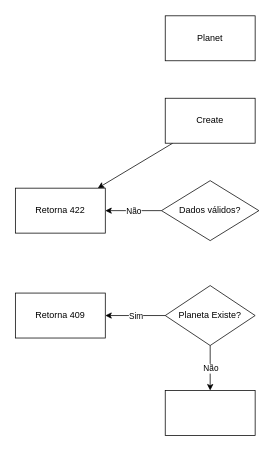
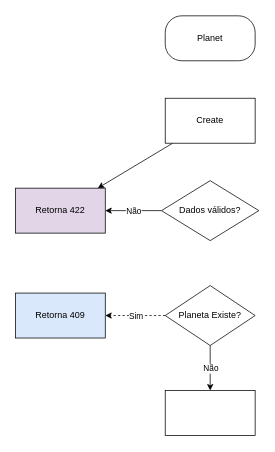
  <mxCell id="0" />
  <mxCell id="1" parent="0" />
- <mxCell id="2" value="Planet" style="whiteSpace=wrap;html=1;arcSize=37;rounded=0;" vertex="1" parent="1"><mxGeometry x="220" y="20" width="120" height="60" as="geometry" /></mxCell>
+ <mxCell id="2" value="Planet" style="rounded=1;whiteSpace=wrap;html=1;arcSize=37;" vertex="1" parent="1"><mxGeometry x="220" y="20" width="120" height="60" as="geometry" /></mxCell>
  <mxCell id="3" value="" style="edgeStyle=none;html=1;" edge="1" parent="1" source="4" target="6"><mxGeometry relative="1" as="geometry" /></mxCell>
  <mxCell id="4" value="Create" style="rounded=0;whiteSpace=wrap;html=1;" vertex="1" parent="1"><mxGeometry x="220" y="130" width="120" height="60" as="geometry" /></mxCell>
  <mxCell id="5" value="Dados válidos?" style="rhombus;whiteSpace=wrap;html=1;" vertex="1" parent="1"><mxGeometry x="215" y="240" width="130" height="80" as="geometry" /></mxCell>
- <mxCell id="6" value="Retorna 422" style="rounded=0;whiteSpace=wrap;html=1;" vertex="1" parent="1"><mxGeometry x="20" y="250" width="120" height="60" as="geometry" /></mxCell>
+ <mxCell id="6" value="Retorna 422" style="rounded=0;whiteSpace=wrap;html=1;fillColor=#e1d5e7;" vertex="1" parent="1"><mxGeometry x="20" y="250" width="120" height="60" as="geometry" /></mxCell>
  <mxCell id="7" value="" style="endArrow=classic;html=1;exitX=0;exitY=0.5;exitDx=0;exitDy=0;entryX=1;entryY=0.5;entryDx=0;entryDy=0;" edge="1" parent="1" source="5" target="6"><mxGeometry relative="1" as="geometry"><mxPoint x="410" y="270" as="sourcePoint" /><mxPoint x="510" y="270" as="targetPoint" /></mxGeometry></mxCell>
  <mxCell id="8" value="Não" style="edgeLabel;resizable=0;html=1;align=center;verticalAlign=middle;" connectable="0" vertex="1" parent="7"><mxGeometry relative="1" as="geometry" /></mxCell>
  <mxCell id="9" value="Planeta Existe?" style="rhombus;whiteSpace=wrap;html=1;" vertex="1" parent="1"><mxGeometry x="220" y="380" width="120" height="80" as="geometry" /></mxCell>
- <mxCell id="10" value="Retorna 409" style="rounded=0;whiteSpace=wrap;html=1;" vertex="1" parent="1"><mxGeometry x="20" y="390" width="120" height="60" as="geometry" /></mxCell>
- <mxCell id="11" value="" style="endArrow=classic;html=1;exitX=0;exitY=0.5;exitDx=0;exitDy=0;entryX=1;entryY=0.5;entryDx=0;entryDy=0;" edge="1" parent="1" target="10" source="9"><mxGeometry relative="1" as="geometry"><mxPoint x="215" y="420" as="sourcePoint" /><mxPoint x="510" y="410" as="targetPoint" /></mxGeometry></mxCell>
+ <mxCell id="10" value="Retorna 409" style="rounded=0;whiteSpace=wrap;html=1;fillColor=#dae8fc;" vertex="1" parent="1"><mxGeometry x="20" y="390" width="120" height="60" as="geometry" /></mxCell>
+ <mxCell id="11" value="" style="endArrow=classic;html=1;exitX=0;exitY=0.5;exitDx=0;exitDy=0;entryX=1;entryY=0.5;entryDx=0;entryDy=0;dashed=1;" edge="1" parent="1" target="10" source="9"><mxGeometry relative="1" as="geometry"><mxPoint x="215" y="420" as="sourcePoint" /><mxPoint x="510" y="410" as="targetPoint" /></mxGeometry></mxCell>
  <mxCell id="12" value="Sim" style="edgeLabel;resizable=0;html=1;align=center;verticalAlign=middle;" connectable="0" vertex="1" parent="11"><mxGeometry relative="1" as="geometry" /></mxCell>
  <mxCell id="13" value="" style="endArrow=classic;html=1;exitX=0.5;exitY=1;exitDx=0;exitDy=0;entryX=0.5;entryY=0;entryDx=0;entryDy=0;" edge="1" parent="1" source="9" target="15"><mxGeometry relative="1" as="geometry"><mxPoint x="279.71" y="470" as="sourcePoint" /><mxPoint x="280" y="520" as="targetPoint" /></mxGeometry></mxCell>
  <mxCell id="14" value="Não" style="edgeLabel;resizable=0;html=1;align=center;verticalAlign=middle;" connectable="0" vertex="1" parent="13"><mxGeometry relative="1" as="geometry" /></mxCell>
  <mxCell id="15" value="" style="rounded=0;whiteSpace=wrap;html=1;" vertex="1" parent="1"><mxGeometry x="220" y="520" width="120" height="60" as="geometry" /></mxCell>
